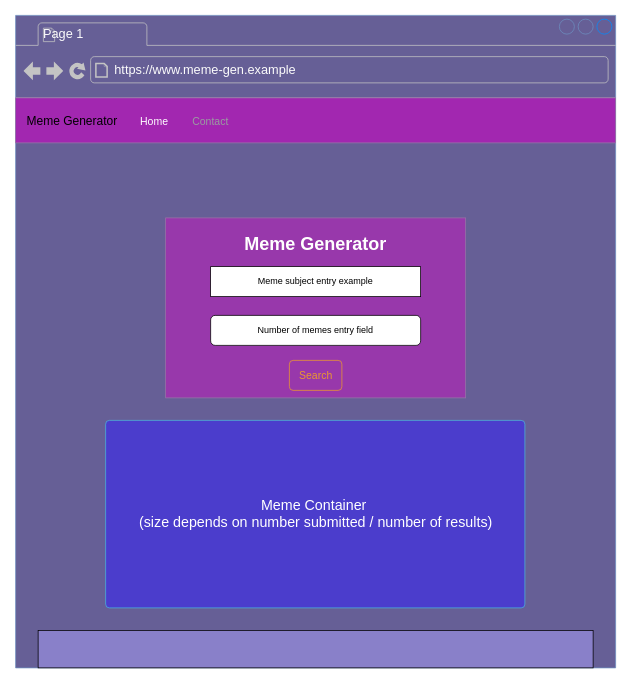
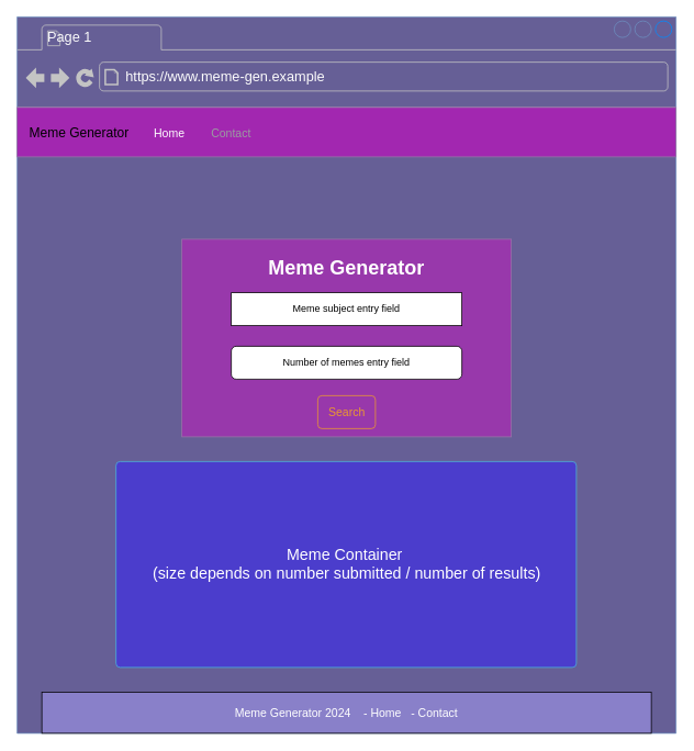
  <mxCell id="0" />
  <mxCell id="1" parent="0" />
  <mxCell id="2" value="" style="strokeWidth=1;shadow=0;dashed=0;align=center;html=1;shape=mxgraph.mockup.containers.browserWindow;rSize=0;strokeColor2=#008cff;strokeColor3=#c4c4c4;mainText=,;recursiveResize=0;fillColor=#665F96;strokeColor=#6c8ebf;" parent="1" vertex="1"><mxGeometry x="20" y="20" width="800" height="870" as="geometry" /></mxCell>
  <mxCell id="3" value="&lt;font color=&quot;#fcfcfc&quot;&gt;Page 1&lt;/font&gt;" style="strokeWidth=1;shadow=0;dashed=0;align=center;html=1;shape=mxgraph.mockup.containers.anchor;fontSize=17;fontColor=#666666;align=left;whiteSpace=wrap;" parent="2" vertex="1"><mxGeometry x="35" y="12" width="110" height="26" as="geometry" /></mxCell>
  <mxCell id="4" value="&lt;font color=&quot;#fcfcfc&quot;&gt;https://www.meme-gen.example&lt;/font&gt;" style="strokeWidth=1;shadow=0;dashed=0;align=center;html=1;shape=mxgraph.mockup.containers.anchor;rSize=0;fontSize=17;fontColor=#666666;align=left;" parent="2" vertex="1"><mxGeometry x="130" y="60" width="250" height="26" as="geometry" /></mxCell>
  <mxCell id="5" value="Meme Generator" style="html=1;shadow=0;dashed=0;fillColor=#A227B0;strokeColor=#9673a6;fontSize=16;align=left;spacing=15;" parent="2" vertex="1"><mxGeometry y="110" width="800" height="60" as="geometry" /></mxCell>
  <mxCell id="6" value="Home" style="fillColor=none;strokeColor=none;fontSize=14;fontColor=#ffffff;align=center;" parent="5" vertex="1"><mxGeometry width="70" height="40" relative="1" as="geometry"><mxPoint x="150" y="10" as="offset" /></mxGeometry></mxCell>
  <mxCell id="7" value="Contact" style="fillColor=none;strokeColor=none;fontSize=14;fontColor=#9A9DA0;align=center;" parent="5" vertex="1"><mxGeometry width="80" height="40" relative="1" as="geometry"><mxPoint x="220" y="10" as="offset" /></mxGeometry></mxCell>
  <mxCell id="8" value="" style="rounded=0;whiteSpace=wrap;html=1;fillColor=#9838AB;strokeColor=#9673a6;" parent="2" vertex="1"><mxGeometry x="200" y="270" width="400" height="240" as="geometry" /></mxCell>
  <mxCell id="9" value="" style="rounded=0;whiteSpace=wrap;html=1;fillColor=#8980C9;" parent="2" vertex="1"><mxGeometry x="30" y="820" width="740" height="50" as="geometry" /></mxCell>
+ <mxCell id="10" value="&lt;font style=&quot;font-size: 14px;&quot; color=&quot;#ffffff&quot;&gt;Meme Generator 2024 &amp;nbsp;&amp;nbsp; - Home &amp;nbsp; - Contact&lt;/font&gt;" style="text;html=1;align=center;verticalAlign=middle;whiteSpace=wrap;rounded=0;" parent="2" vertex="1"><mxGeometry x="245" y="830" width="310" height="30" as="geometry" /></mxCell>
  <mxCell id="11" value="&lt;font color=&quot;#ffffff&quot; style=&quot;font-size: 24px;&quot;&gt;&lt;b&gt;Meme Generator&lt;br&gt;&lt;/b&gt;&lt;/font&gt;" style="text;html=1;align=center;verticalAlign=middle;whiteSpace=wrap;rounded=0;" parent="2" vertex="1"><mxGeometry x="300" y="290" width="200" height="30" as="geometry" /></mxCell>
  <mxCell id="12" value="" style="rounded=0;whiteSpace=wrap;html=1;" parent="2" vertex="1"><mxGeometry x="260" y="335" width="280" height="40" as="geometry" /></mxCell>
  <mxCell id="13" value="Number of memes entry field" style="whiteSpace=wrap;html=1;rounded=1;" parent="2" vertex="1"><mxGeometry x="260" y="400" width="280" height="40" as="geometry" /></mxCell>
- <mxCell id="14" value="Meme subject entry example" style="text;html=1;align=center;verticalAlign=middle;whiteSpace=wrap;rounded=0;" parent="2" vertex="1"><mxGeometry x="280" y="340" width="240" height="30" as="geometry" /></mxCell>
+ <mxCell id="14" value="Meme subject entry field" style="text;html=1;align=center;verticalAlign=middle;whiteSpace=wrap;rounded=0;" parent="2" vertex="1"><mxGeometry x="280" y="340" width="240" height="30" as="geometry" /></mxCell>
  <mxCell id="15" value="&lt;div style=&quot;font-size: 19px;&quot;&gt;&lt;font style=&quot;font-size: 19px;&quot; color=&quot;#ffffff&quot;&gt;Meme Container&amp;nbsp;&lt;/font&gt;&lt;/div&gt;&lt;div style=&quot;font-size: 19px;&quot;&gt;&lt;font style=&quot;font-size: 19px;&quot; color=&quot;#ffffff&quot;&gt;(size depends on number submitted / number of results)&lt;/font&gt;&lt;/div&gt;" style="html=1;shadow=0;dashed=0;shape=mxgraph.bootstrap.rrect;rSize=5;fontSize=14;fontColor=#6C767D;strokeColor=#4CB4DA;fillColor=#4B3DCC;align=center;spacing=10;" parent="2" vertex="1"><mxGeometry x="1" width="559" height="250" relative="1" as="geometry"><mxPoint x="-680" y="540" as="offset" /></mxGeometry></mxCell>
  <mxCell id="16" value="&lt;font color=&quot;#eb992f&quot;&gt;Search&lt;/font&gt;" style="html=1;shadow=0;dashed=0;shape=mxgraph.bootstrap.rrect;rSize=5;fontSize=14;fontColor=#1CA5B8;strokeColor=#EB992F;fillColor=none;" parent="2" vertex="1"><mxGeometry x="1" width="70" height="40" relative="1" as="geometry"><mxPoint x="-435" y="460" as="offset" /></mxGeometry></mxCell>
  <mxCell id="17" value="Untitled Layer" parent="0" />
